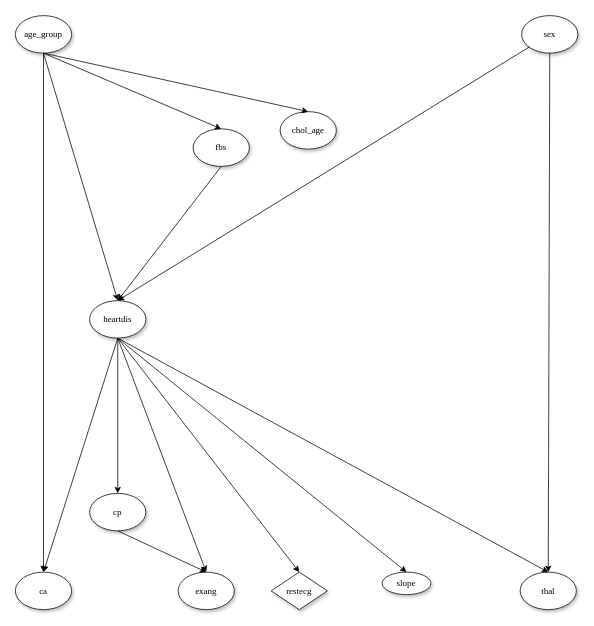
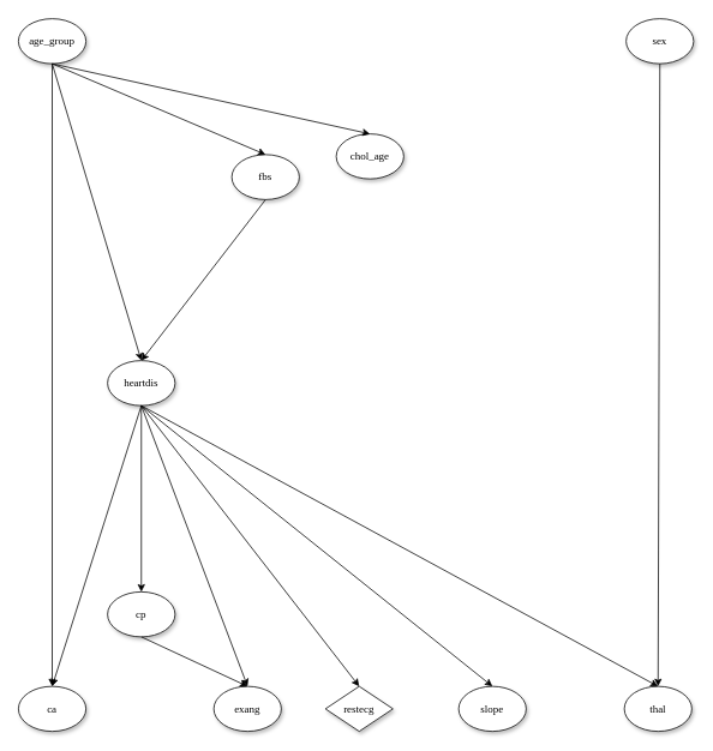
  <mxCell id="0" />
  <mxCell id="1" parent="0" />
  <mxCell id="2" value="heartdis" style="ellipse;whiteSpace=wrap;html=1;rounded=0;shadow=1;comic=0;labelBackgroundColor=none;strokeWidth=1;fontFamily=Verdana;fontSize=12;align=center;" parent="1" vertex="1"><mxGeometry x="119" y="400" width="75" height="50" as="geometry" /></mxCell>
  <mxCell id="3" value="age_group" style="ellipse;whiteSpace=wrap;html=1;rounded=0;shadow=1;comic=0;labelBackgroundColor=none;strokeWidth=1;fontFamily=Verdana;fontSize=12;align=center;" parent="1" vertex="1"><mxGeometry x="20" y="20" width="75" height="50" as="geometry" /></mxCell>
  <mxCell id="4" value="cp" style="ellipse;whiteSpace=wrap;html=1;rounded=0;shadow=1;comic=0;labelBackgroundColor=none;strokeWidth=1;fontFamily=Verdana;fontSize=12;align=center;" parent="1" vertex="1"><mxGeometry x="119" y="657" width="75" height="50" as="geometry" /></mxCell>
  <mxCell id="5" value="sex" style="ellipse;whiteSpace=wrap;html=1;rounded=0;shadow=1;comic=0;labelBackgroundColor=none;strokeWidth=1;fontFamily=Verdana;fontSize=12;align=center;" parent="1" vertex="1"><mxGeometry x="695" y="20" width="75" height="50" as="geometry" /></mxCell>
  <mxCell id="6" value="thal" style="ellipse;whiteSpace=wrap;html=1;rounded=0;shadow=1;comic=0;labelBackgroundColor=none;strokeWidth=1;fontFamily=Verdana;fontSize=12;align=center;" parent="1" vertex="1"><mxGeometry x="693" y="762" width="75" height="50" as="geometry" /></mxCell>
  <mxCell id="7" value="ca" style="ellipse;whiteSpace=wrap;html=1;rounded=0;shadow=1;comic=0;labelBackgroundColor=none;strokeWidth=1;fontFamily=Verdana;fontSize=12;align=center;" parent="1" vertex="1"><mxGeometry x="20" y="762" width="75" height="50" as="geometry" /></mxCell>
- <mxCell id="8" value="slope" style="ellipse;whiteSpace=wrap;html=1;rounded=0;shadow=1;comic=0;labelBackgroundColor=none;strokeWidth=1;fontFamily=Verdana;fontSize=12;align=center;" parent="1" vertex="1"><mxGeometry x="509" y="762" width="65" height="30" as="geometry" /></mxCell>
+ <mxCell id="8" value="slope" style="ellipse;whiteSpace=wrap;html=1;rounded=0;shadow=1;comic=0;labelBackgroundColor=none;strokeWidth=1;fontFamily=Verdana;fontSize=12;align=center;" parent="1" vertex="1"><mxGeometry x="509" y="762" width="75" height="50" as="geometry" /></mxCell>
  <mxCell id="9" value="exang" style="ellipse;whiteSpace=wrap;html=1;rounded=0;shadow=1;comic=0;labelBackgroundColor=none;strokeWidth=1;fontFamily=Verdana;fontSize=12;align=center;" parent="1" vertex="1"><mxGeometry x="237" y="762" width="75" height="50" as="geometry" /></mxCell>
- <mxCell id="10" value="" style="endArrow=classic;html=1;rounded=0;entryX=0.5;entryY=0;entryDx=0;entryDy=0;" parent="1" source="5" target="2" edge="1"><mxGeometry width="50" height="50" relative="1" as="geometry"><mxPoint x="491" y="-28" as="sourcePoint" /><mxPoint x="563" y="422" as="targetPoint" /></mxGeometry></mxCell>
  <mxCell id="11" value="" style="endArrow=classic;html=1;rounded=0;exitX=0.5;exitY=1;exitDx=0;exitDy=0;entryX=0.5;entryY=0;entryDx=0;entryDy=0;" parent="1" source="5" target="6" edge="1"><mxGeometry width="50" height="50" relative="1" as="geometry"><mxPoint x="501" y="-28" as="sourcePoint" /><mxPoint x="566" y="452" as="targetPoint" /></mxGeometry></mxCell>
  <mxCell id="12" value="" style="endArrow=classic;html=1;rounded=0;exitX=0.5;exitY=1;exitDx=0;exitDy=0;entryX=0.5;entryY=0;entryDx=0;entryDy=0;" parent="1" source="4" target="9" edge="1"><mxGeometry width="50" height="50" relative="1" as="geometry"><mxPoint x="292" y="5" as="sourcePoint" /><mxPoint x="204" y="639" as="targetPoint" /><Array as="points" /></mxGeometry></mxCell>
  <mxCell id="13" value="" style="endArrow=classic;html=1;rounded=0;exitX=0.5;exitY=1;exitDx=0;exitDy=0;entryX=0.5;entryY=0;entryDx=0;entryDy=0;" parent="1" source="3" target="7" edge="1"><mxGeometry width="50" height="50" relative="1" as="geometry"><mxPoint x="591" y="72" as="sourcePoint" /><mxPoint x="513" y="332" as="targetPoint" /></mxGeometry></mxCell>
  <mxCell id="14" value="" style="endArrow=classic;html=1;rounded=0;exitX=0.5;exitY=1;exitDx=0;exitDy=0;entryX=0.5;entryY=0;entryDx=0;entryDy=0;" parent="1" source="3" target="2" edge="1"><mxGeometry width="50" height="50" relative="1" as="geometry"><mxPoint x="513" y="332" as="sourcePoint" /><mxPoint x="563" y="422" as="targetPoint" /></mxGeometry></mxCell>
  <mxCell id="15" value="" style="endArrow=classic;html=1;rounded=0;exitX=0.5;exitY=1;exitDx=0;exitDy=0;entryX=0.5;entryY=0;entryDx=0;entryDy=0;" parent="1" source="2" target="6" edge="1"><mxGeometry width="50" height="50" relative="1" as="geometry"><mxPoint x="473" y="292" as="sourcePoint" /><mxPoint x="518" y="614" as="targetPoint" /></mxGeometry></mxCell>
  <mxCell id="16" value="" style="endArrow=classic;html=1;rounded=0;entryX=0.5;entryY=0;entryDx=0;entryDy=0;exitX=0.5;exitY=1;exitDx=0;exitDy=0;" parent="1" source="2" target="8" edge="1"><mxGeometry width="50" height="50" relative="1" as="geometry"><mxPoint x="308" y="347" as="sourcePoint" /><mxPoint x="443" y="212" as="targetPoint" /></mxGeometry></mxCell>
  <mxCell id="17" value="" style="endArrow=classic;html=1;rounded=0;exitX=0.5;exitY=1;exitDx=0;exitDy=0;entryX=0.5;entryY=0;entryDx=0;entryDy=0;" parent="1" source="2" target="9" edge="1"><mxGeometry width="50" height="50" relative="1" as="geometry"><mxPoint x="533" y="372" as="sourcePoint" /><mxPoint x="583" y="322" as="targetPoint" /></mxGeometry></mxCell>
  <mxCell id="18" value="" style="endArrow=classic;html=1;rounded=0;entryX=0.5;entryY=0;entryDx=0;entryDy=0;exitX=0.5;exitY=1;exitDx=0;exitDy=0;" parent="1" source="2" target="4" edge="1"><mxGeometry width="50" height="50" relative="1" as="geometry"><mxPoint x="616" y="604" as="sourcePoint" /><mxPoint x="333" y="162" as="targetPoint" /></mxGeometry></mxCell>
  <mxCell id="19" value="chol_age" style="ellipse;whiteSpace=wrap;html=1;rounded=0;shadow=1;comic=0;labelBackgroundColor=none;strokeWidth=1;fontFamily=Verdana;fontSize=12;align=center;" vertex="1" parent="1"><mxGeometry x="373" y="148" width="75" height="50" as="geometry" /></mxCell>
  <mxCell id="20" value="" style="endArrow=classic;html=1;rounded=0;entryX=0.5;entryY=0;entryDx=0;entryDy=0;exitX=0.5;exitY=1;exitDx=0;exitDy=0;" edge="1" parent="1" source="3" target="19"><mxGeometry width="50" height="50" relative="1" as="geometry"><mxPoint x="170" y="73" as="sourcePoint" /><mxPoint x="181" y="238" as="targetPoint" /></mxGeometry></mxCell>
  <mxCell id="21" value="fbs" style="ellipse;whiteSpace=wrap;html=1;rounded=0;shadow=1;comic=0;labelBackgroundColor=none;strokeWidth=1;fontFamily=Verdana;fontSize=12;align=center;" vertex="1" parent="1"><mxGeometry x="257" y="171" width="75" height="50" as="geometry" /></mxCell>
  <mxCell id="22" value="" style="endArrow=classic;html=1;rounded=0;exitX=0.5;exitY=1;exitDx=0;exitDy=0;entryX=0.5;entryY=0;entryDx=0;entryDy=0;" edge="1" parent="1" source="3" target="21"><mxGeometry width="50" height="50" relative="1" as="geometry"><mxPoint x="218" y="55" as="sourcePoint" /><mxPoint x="360" y="55" as="targetPoint" /></mxGeometry></mxCell>
  <mxCell id="23" value="" style="endArrow=classic;html=1;rounded=0;exitX=0.5;exitY=1;exitDx=0;exitDy=0;entryX=0.5;entryY=0;entryDx=0;entryDy=0;" edge="1" parent="1" source="2" target="7"><mxGeometry width="50" height="50" relative="1" as="geometry"><mxPoint x="141" y="449" as="sourcePoint" /><mxPoint x="313" y="599" as="targetPoint" /></mxGeometry></mxCell>
  <mxCell id="24" value="restecg" style="rhombus;whiteSpace=wrap;html=1;shadow=1;comic=0;labelBackgroundColor=none;strokeWidth=1;fontFamily=Verdana;fontSize=12;align=center;" vertex="1" parent="1"><mxGeometry x="361" y="762" width="75" height="50" as="geometry" /></mxCell>
  <mxCell id="25" value="" style="endArrow=classic;html=1;rounded=0;exitX=0.5;exitY=1;exitDx=0;exitDy=0;entryX=0.5;entryY=0;entryDx=0;entryDy=0;" edge="1" parent="1" source="2" target="24"><mxGeometry width="50" height="50" relative="1" as="geometry"><mxPoint x="141" y="449" as="sourcePoint" /><mxPoint x="388" y="545" as="targetPoint" /></mxGeometry></mxCell>
  <mxCell id="26" value="" style="endArrow=classic;html=1;rounded=0;exitX=0.5;exitY=1;exitDx=0;exitDy=0;entryX=0.5;entryY=0;entryDx=0;entryDy=0;" edge="1" parent="1" source="21" target="2"><mxGeometry width="50" height="50" relative="1" as="geometry"><mxPoint x="181" y="80" as="sourcePoint" /><mxPoint x="401" y="109" as="targetPoint" /></mxGeometry></mxCell>
